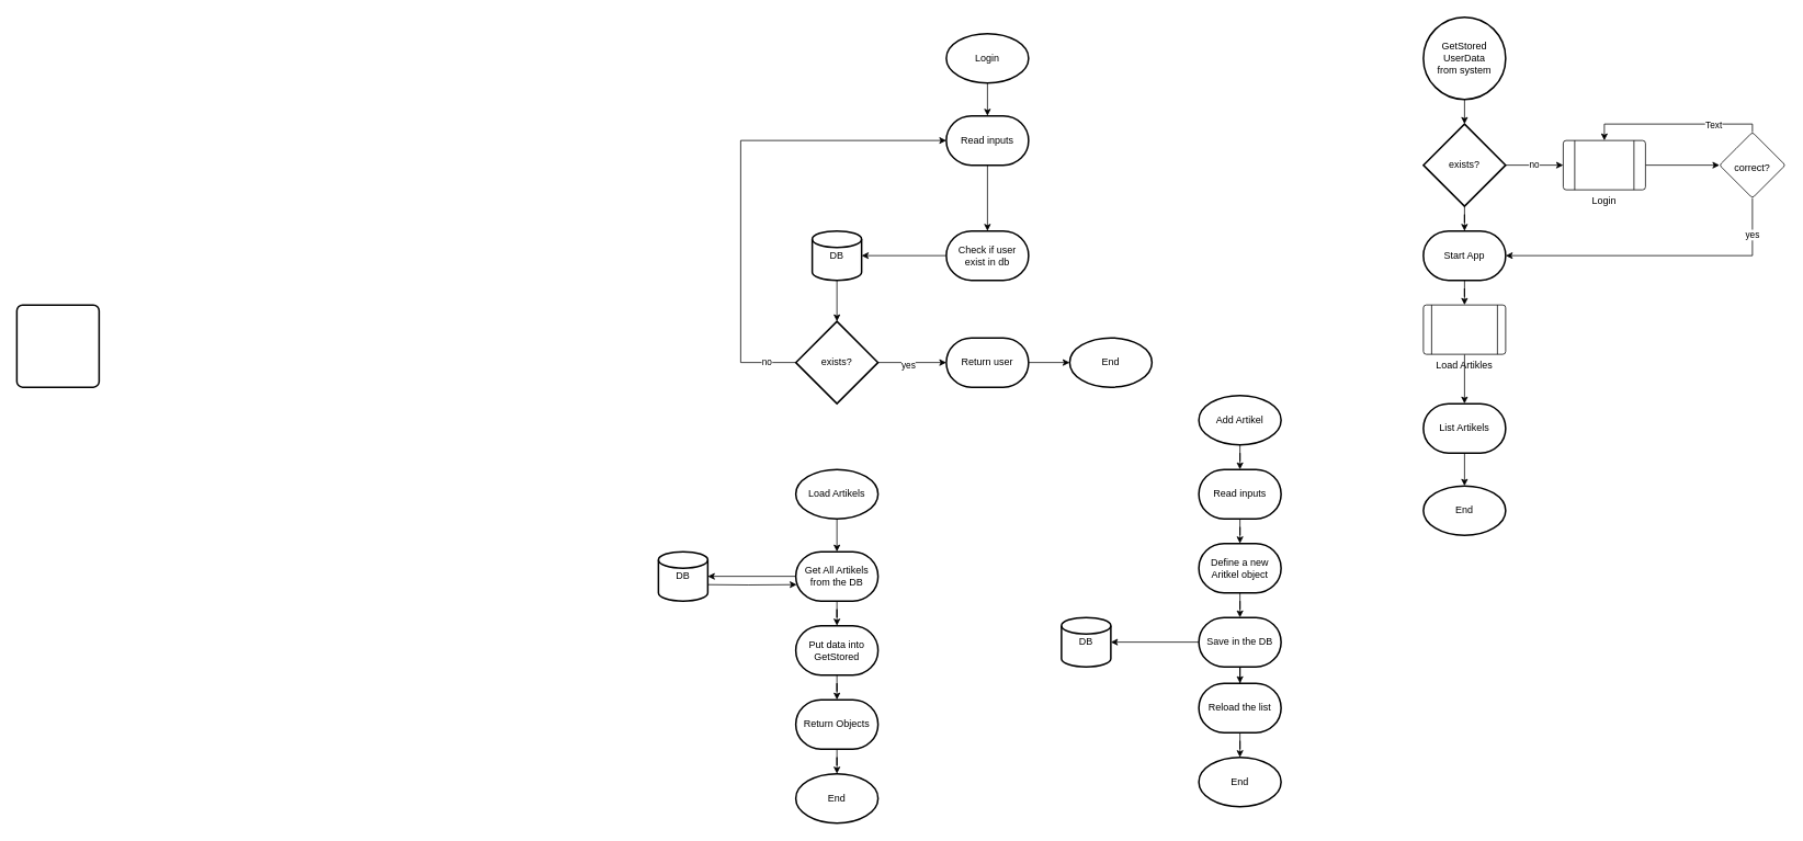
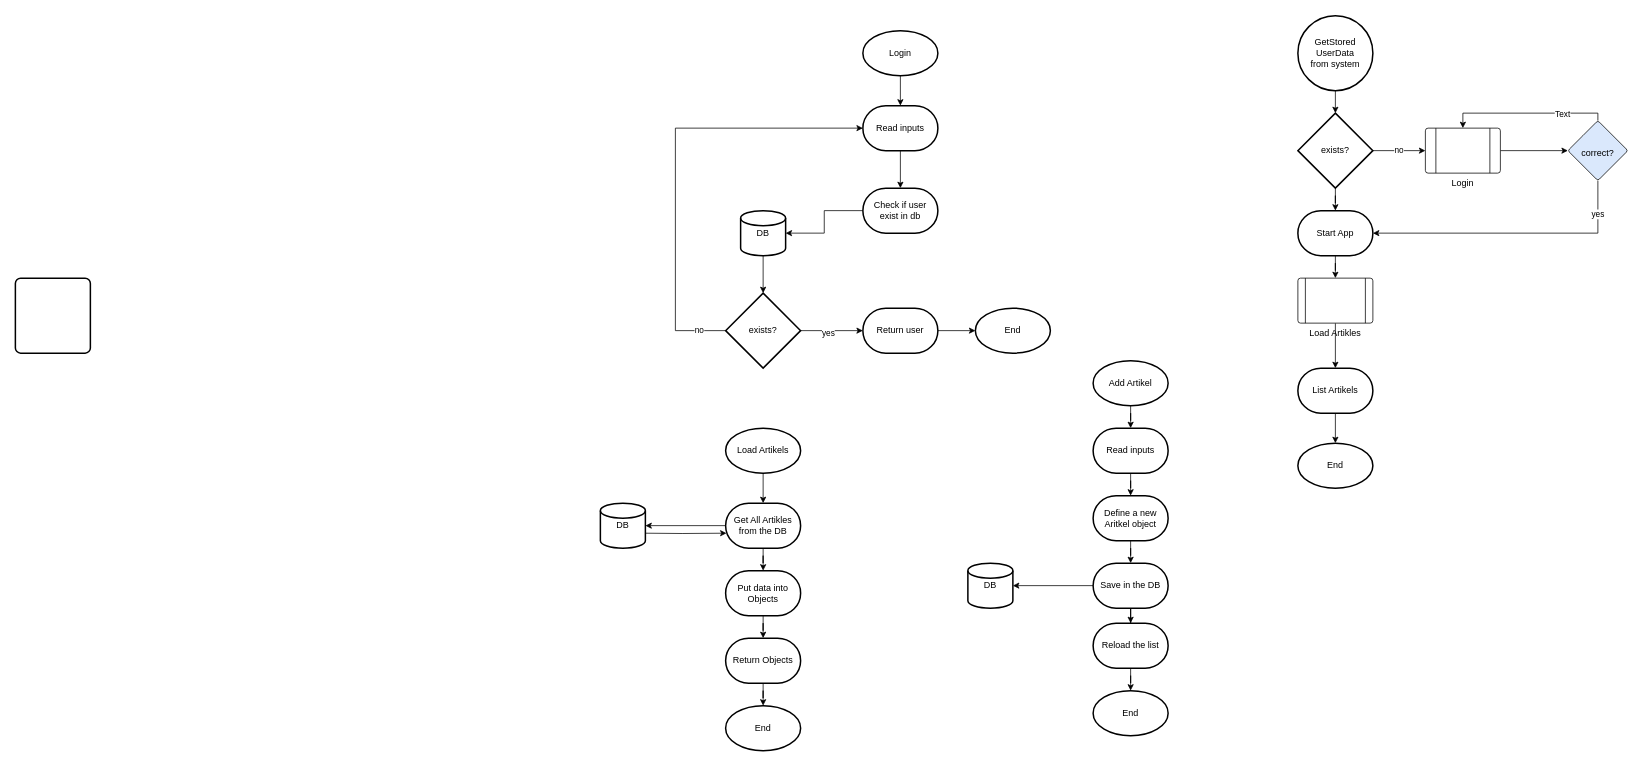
  <mxCell id="0" />
  <mxCell id="1" parent="0" />
  <mxCell id="2" value="GetStored&lt;div&gt;UserData&lt;/div&gt;&lt;div&gt;from system&lt;/div&gt;" style="ellipse;whiteSpace=wrap;html=1;absoluteArcSize=1;arcSize=14;strokeWidth=2;" vertex="1" parent="1"><mxGeometry x="1730" y="20" width="100" height="100" as="geometry" /></mxCell>
  <mxCell id="3" value="" style="edgeStyle=orthogonalEdgeStyle;rounded=0;orthogonalLoop=1;jettySize=auto;html=1;" edge="1" parent="1" source="4" target="9"><mxGeometry relative="1" as="geometry" /></mxCell>
  <mxCell id="4" value="exists?" style="strokeWidth=2;html=1;shape=mxgraph.flowchart.decision;whiteSpace=wrap;" vertex="1" parent="1"><mxGeometry x="1730" y="150" width="100" height="100" as="geometry" /></mxCell>
  <mxCell id="5" style="edgeStyle=orthogonalEdgeStyle;rounded=0;orthogonalLoop=1;jettySize=auto;html=1;exitX=0.5;exitY=1;exitDx=0;exitDy=0;entryX=0.5;entryY=0;entryDx=0;entryDy=0;entryPerimeter=0;" edge="1" parent="1" source="2" target="4"><mxGeometry relative="1" as="geometry" /></mxCell>
  <mxCell id="6" value="" style="rounded=1;whiteSpace=wrap;html=1;absoluteArcSize=1;arcSize=14;strokeWidth=2;" vertex="1" parent="1"><mxGeometry x="20" y="370" width="100" height="100" as="geometry" /></mxCell>
  <mxCell id="7" value="no" style="edgeStyle=orthogonalEdgeStyle;rounded=0;orthogonalLoop=1;jettySize=auto;html=1;exitX=1;exitY=0.5;exitDx=0;exitDy=0;exitPerimeter=0;entryX=0;entryY=0.5;entryDx=0;entryDy=0;entryPerimeter=0;" edge="1" parent="1" source="4"><mxGeometry relative="1" as="geometry"><mxPoint x="1900" y="200" as="targetPoint" /></mxGeometry></mxCell>
  <mxCell id="8" value="" style="edgeStyle=orthogonalEdgeStyle;rounded=0;orthogonalLoop=1;jettySize=auto;html=1;" edge="1" parent="1" source="9" target="18"><mxGeometry relative="1" as="geometry" /></mxCell>
  <mxCell id="9" value="Start App" style="strokeWidth=2;html=1;shape=mxgraph.flowchart.terminator;whiteSpace=wrap;" vertex="1" parent="1"><mxGeometry x="1730" y="280" width="100" height="60" as="geometry" /></mxCell>
  <mxCell id="10" value="" style="edgeStyle=orthogonalEdgeStyle;rounded=0;orthogonalLoop=1;jettySize=auto;html=1;" edge="1" parent="1" source="11" target="14"><mxGeometry relative="1" as="geometry" /></mxCell>
  <mxCell id="11" value="Login" style="verticalLabelPosition=bottom;verticalAlign=top;html=1;shape=process;whiteSpace=wrap;rounded=1;size=0.14;arcSize=6;" vertex="1" parent="1"><mxGeometry x="1900" y="170" width="100" height="60" as="geometry" /></mxCell>
  <mxCell id="12" style="edgeStyle=orthogonalEdgeStyle;rounded=0;orthogonalLoop=1;jettySize=auto;html=1;entryX=0.5;entryY=0;entryDx=0;entryDy=0;" edge="1" parent="1" source="14" target="11"><mxGeometry relative="1" as="geometry"><Array as="points"><mxPoint x="2130" y="150" /><mxPoint x="1950" y="150" /></Array></mxGeometry></mxCell>
  <mxCell id="13" value="Text" style="edgeLabel;html=1;align=center;verticalAlign=middle;resizable=0;points=[];" vertex="1" connectable="0" parent="12"><mxGeometry x="-0.449" relative="1" as="geometry"><mxPoint as="offset" /></mxGeometry></mxCell>
- <mxCell id="14" value="&lt;div&gt;&lt;br&gt;&lt;/div&gt;&lt;div&gt;&lt;br&gt;&lt;/div&gt;&lt;div&gt;correct?&lt;/div&gt;" style="rhombus;whiteSpace=wrap;html=1;verticalAlign=top;rounded=1;arcSize=6;" vertex="1" parent="1"><mxGeometry x="2090" y="160" width="80" height="80" as="geometry" /></mxCell>
+ <mxCell id="14" value="&lt;div&gt;&lt;br&gt;&lt;/div&gt;&lt;div&gt;&lt;br&gt;&lt;/div&gt;&lt;div&gt;correct?&lt;/div&gt;" style="rhombus;whiteSpace=wrap;html=1;verticalAlign=top;rounded=1;arcSize=6;fillColor=#dae8fc;" vertex="1" parent="1"><mxGeometry x="2090" y="160" width="80" height="80" as="geometry" /></mxCell>
  <mxCell id="15" style="edgeStyle=orthogonalEdgeStyle;rounded=0;orthogonalLoop=1;jettySize=auto;html=1;entryX=1;entryY=0.5;entryDx=0;entryDy=0;entryPerimeter=0;" edge="1" parent="1" source="14" target="9"><mxGeometry relative="1" as="geometry"><Array as="points"><mxPoint x="2130" y="310" /></Array></mxGeometry></mxCell>
  <mxCell id="16" value="yes" style="edgeLabel;html=1;align=center;verticalAlign=middle;resizable=0;points=[];" vertex="1" connectable="0" parent="15"><mxGeometry x="-0.76" y="-1" relative="1" as="geometry"><mxPoint as="offset" /></mxGeometry></mxCell>
  <mxCell id="17" value="" style="edgeStyle=orthogonalEdgeStyle;rounded=0;orthogonalLoop=1;jettySize=auto;html=1;" edge="1" parent="1" source="18" target="20"><mxGeometry relative="1" as="geometry" /></mxCell>
  <mxCell id="18" value="Load Artikles" style="verticalLabelPosition=bottom;verticalAlign=top;html=1;shape=process;whiteSpace=wrap;rounded=1;size=0.1;arcSize=6;" vertex="1" parent="1"><mxGeometry x="1730" y="370" width="100" height="60" as="geometry" /></mxCell>
  <mxCell id="19" value="" style="edgeStyle=orthogonalEdgeStyle;rounded=0;orthogonalLoop=1;jettySize=auto;html=1;" edge="1" parent="1" source="20" target="59"><mxGeometry relative="1" as="geometry" /></mxCell>
  <mxCell id="20" value="List Artikels" style="strokeWidth=2;html=1;shape=mxgraph.flowchart.terminator;whiteSpace=wrap;" vertex="1" parent="1"><mxGeometry x="1730" y="490" width="100" height="60" as="geometry" /></mxCell>
  <mxCell id="21" value="" style="edgeStyle=orthogonalEdgeStyle;rounded=0;orthogonalLoop=1;jettySize=auto;html=1;" edge="1" parent="1" source="22" target="24"><mxGeometry relative="1" as="geometry" /></mxCell>
  <mxCell id="22" value="Login" style="strokeWidth=2;html=1;shape=mxgraph.flowchart.start_1;whiteSpace=wrap;" vertex="1" parent="1"><mxGeometry x="1150" y="40" width="100" height="60" as="geometry" /></mxCell>
  <mxCell id="23" value="" style="edgeStyle=orthogonalEdgeStyle;rounded=0;orthogonalLoop=1;jettySize=auto;html=1;" edge="1" parent="1" source="24" target="26"><mxGeometry relative="1" as="geometry" /></mxCell>
  <mxCell id="24" value="Read inputs" style="strokeWidth=2;html=1;shape=mxgraph.flowchart.terminator;whiteSpace=wrap;" vertex="1" parent="1"><mxGeometry x="1150" y="140" width="100" height="60" as="geometry" /></mxCell>
  <mxCell id="25" value="" style="edgeStyle=orthogonalEdgeStyle;rounded=0;orthogonalLoop=1;jettySize=auto;html=1;" edge="1" parent="1" source="26" target="28"><mxGeometry relative="1" as="geometry" /></mxCell>
- <mxCell id="26" value="Check if user exist in db" style="strokeWidth=2;html=1;shape=mxgraph.flowchart.terminator;whiteSpace=wrap;" vertex="1" parent="1"><mxGeometry x="1150" y="280" width="100" height="60" as="geometry" /></mxCell>
+ <mxCell id="26" value="Check if user exist in db" style="strokeWidth=2;html=1;shape=mxgraph.flowchart.terminator;whiteSpace=wrap;" vertex="1" parent="1"><mxGeometry x="1150" y="250" width="100" height="60" as="geometry" /></mxCell>
  <mxCell id="27" value="" style="edgeStyle=orthogonalEdgeStyle;rounded=0;orthogonalLoop=1;jettySize=auto;html=1;" edge="1" parent="1" source="28" target="31"><mxGeometry relative="1" as="geometry" /></mxCell>
  <mxCell id="28" value="DB" style="strokeWidth=2;html=1;shape=mxgraph.flowchart.database;whiteSpace=wrap;" vertex="1" parent="1"><mxGeometry x="987" y="280" width="60" height="60" as="geometry" /></mxCell>
  <mxCell id="29" value="" style="edgeStyle=orthogonalEdgeStyle;rounded=0;orthogonalLoop=1;jettySize=auto;html=1;" edge="1" parent="1" source="31" target="33"><mxGeometry relative="1" as="geometry" /></mxCell>
  <mxCell id="30" value="yes" style="edgeLabel;html=1;align=center;verticalAlign=middle;resizable=0;points=[];" vertex="1" connectable="0" parent="29"><mxGeometry x="-0.136" y="-2" relative="1" as="geometry"><mxPoint as="offset" /></mxGeometry></mxCell>
  <mxCell id="31" value="exists?" style="strokeWidth=2;html=1;shape=mxgraph.flowchart.decision;whiteSpace=wrap;" vertex="1" parent="1"><mxGeometry x="967" y="390" width="100" height="100" as="geometry" /></mxCell>
  <mxCell id="32" value="" style="edgeStyle=orthogonalEdgeStyle;rounded=0;orthogonalLoop=1;jettySize=auto;html=1;" edge="1" parent="1" source="33" target="62"><mxGeometry relative="1" as="geometry" /></mxCell>
  <mxCell id="33" value="Return user" style="strokeWidth=2;html=1;shape=mxgraph.flowchart.terminator;whiteSpace=wrap;" vertex="1" parent="1"><mxGeometry x="1150" y="410" width="100" height="60" as="geometry" /></mxCell>
  <mxCell id="34" style="edgeStyle=orthogonalEdgeStyle;rounded=0;orthogonalLoop=1;jettySize=auto;html=1;entryX=0;entryY=0.5;entryDx=0;entryDy=0;entryPerimeter=0;" edge="1" parent="1" source="31" target="24"><mxGeometry relative="1" as="geometry"><Array as="points"><mxPoint x="900" y="440" /><mxPoint x="900" y="170" /></Array></mxGeometry></mxCell>
  <mxCell id="35" value="no" style="edgeLabel;html=1;align=center;verticalAlign=middle;resizable=0;points=[];" vertex="1" connectable="0" parent="34"><mxGeometry x="-0.877" y="-2" relative="1" as="geometry"><mxPoint as="offset" /></mxGeometry></mxCell>
  <mxCell id="36" value="" style="edgeStyle=orthogonalEdgeStyle;rounded=0;orthogonalLoop=1;jettySize=auto;html=1;" edge="1" parent="1" source="37" target="40"><mxGeometry relative="1" as="geometry" /></mxCell>
  <mxCell id="37" value="Load Artikels" style="strokeWidth=2;html=1;shape=mxgraph.flowchart.start_1;whiteSpace=wrap;" vertex="1" parent="1"><mxGeometry x="967" y="570" width="100" height="60" as="geometry" /></mxCell>
  <mxCell id="38" value="" style="edgeStyle=orthogonalEdgeStyle;rounded=0;orthogonalLoop=1;jettySize=auto;html=1;" edge="1" parent="1" source="40" target="42"><mxGeometry relative="1" as="geometry" /></mxCell>
  <mxCell id="39" value="" style="edgeStyle=orthogonalEdgeStyle;rounded=0;orthogonalLoop=1;jettySize=auto;html=1;" edge="1" parent="1" source="40" target="44"><mxGeometry relative="1" as="geometry" /></mxCell>
- <mxCell id="40" value="Get All Artikels from the DB" style="strokeWidth=2;html=1;shape=mxgraph.flowchart.terminator;whiteSpace=wrap;" vertex="1" parent="1"><mxGeometry x="967" y="670" width="100" height="60" as="geometry" /></mxCell>
+ <mxCell id="40" value="Get All Artikles from the DB" style="strokeWidth=2;html=1;shape=mxgraph.flowchart.terminator;whiteSpace=wrap;" vertex="1" parent="1"><mxGeometry x="967" y="670" width="100" height="60" as="geometry" /></mxCell>
  <mxCell id="41" value="" style="edgeStyle=orthogonalEdgeStyle;rounded=0;orthogonalLoop=1;jettySize=auto;html=1;entryX=0.012;entryY=0.668;entryDx=0;entryDy=0;entryPerimeter=0;" edge="1" parent="1" target="40"><mxGeometry relative="1" as="geometry"><mxPoint x="850" y="710" as="sourcePoint" /><mxPoint x="960" y="710" as="targetPoint" /><Array as="points" /></mxGeometry></mxCell>
  <mxCell id="42" value="DB" style="strokeWidth=2;html=1;shape=mxgraph.flowchart.database;whiteSpace=wrap;" vertex="1" parent="1"><mxGeometry x="800" y="670" width="60" height="60" as="geometry" /></mxCell>
  <mxCell id="43" value="" style="edgeStyle=orthogonalEdgeStyle;rounded=0;orthogonalLoop=1;jettySize=auto;html=1;" edge="1" parent="1" source="44" target="46"><mxGeometry relative="1" as="geometry" /></mxCell>
- <mxCell id="44" value="Put data into GetStored" style="strokeWidth=2;html=1;shape=mxgraph.flowchart.terminator;whiteSpace=wrap;" vertex="1" parent="1"><mxGeometry x="967" y="760" width="100" height="60" as="geometry" /></mxCell>
+ <mxCell id="44" value="Put data into Objects" style="strokeWidth=2;html=1;shape=mxgraph.flowchart.terminator;whiteSpace=wrap;" vertex="1" parent="1"><mxGeometry x="967" y="760" width="100" height="60" as="geometry" /></mxCell>
  <mxCell id="45" value="" style="edgeStyle=orthogonalEdgeStyle;rounded=0;orthogonalLoop=1;jettySize=auto;html=1;" edge="1" parent="1" source="46" target="61"><mxGeometry relative="1" as="geometry" /></mxCell>
  <mxCell id="46" value="Return Objects" style="strokeWidth=2;html=1;shape=mxgraph.flowchart.terminator;whiteSpace=wrap;" vertex="1" parent="1"><mxGeometry x="967" y="850" width="100" height="60" as="geometry" /></mxCell>
  <mxCell id="47" value="" style="edgeStyle=orthogonalEdgeStyle;rounded=0;orthogonalLoop=1;jettySize=auto;html=1;" edge="1" parent="1" source="48" target="50"><mxGeometry relative="1" as="geometry" /></mxCell>
  <mxCell id="48" value="Add Artikel" style="strokeWidth=2;html=1;shape=mxgraph.flowchart.start_1;whiteSpace=wrap;" vertex="1" parent="1"><mxGeometry x="1457" y="480" width="100" height="60" as="geometry" /></mxCell>
  <mxCell id="49" value="" style="edgeStyle=orthogonalEdgeStyle;rounded=0;orthogonalLoop=1;jettySize=auto;html=1;" edge="1" parent="1" source="50" target="52"><mxGeometry relative="1" as="geometry" /></mxCell>
  <mxCell id="50" value="Read inputs" style="strokeWidth=2;html=1;shape=mxgraph.flowchart.terminator;whiteSpace=wrap;" vertex="1" parent="1"><mxGeometry x="1457" y="570" width="100" height="60" as="geometry" /></mxCell>
  <mxCell id="51" value="" style="edgeStyle=orthogonalEdgeStyle;rounded=0;orthogonalLoop=1;jettySize=auto;html=1;" edge="1" parent="1" source="52" target="55"><mxGeometry relative="1" as="geometry" /></mxCell>
  <mxCell id="52" value="Define a new Aritkel object" style="strokeWidth=2;html=1;shape=mxgraph.flowchart.terminator;whiteSpace=wrap;" vertex="1" parent="1"><mxGeometry x="1457" y="660" width="100" height="60" as="geometry" /></mxCell>
  <mxCell id="53" value="" style="edgeStyle=orthogonalEdgeStyle;rounded=0;orthogonalLoop=1;jettySize=auto;html=1;" edge="1" parent="1" source="55" target="56"><mxGeometry relative="1" as="geometry" /></mxCell>
  <mxCell id="54" value="" style="edgeStyle=orthogonalEdgeStyle;rounded=0;orthogonalLoop=1;jettySize=auto;html=1;" edge="1" parent="1" source="55" target="58"><mxGeometry relative="1" as="geometry" /></mxCell>
  <mxCell id="55" value="Save in the DB" style="strokeWidth=2;html=1;shape=mxgraph.flowchart.terminator;whiteSpace=wrap;" vertex="1" parent="1"><mxGeometry x="1457" y="750" width="100" height="60" as="geometry" /></mxCell>
  <mxCell id="56" value="DB" style="strokeWidth=2;html=1;shape=mxgraph.flowchart.database;whiteSpace=wrap;" vertex="1" parent="1"><mxGeometry x="1290" y="750" width="60" height="60" as="geometry" /></mxCell>
  <mxCell id="57" value="" style="edgeStyle=orthogonalEdgeStyle;rounded=0;orthogonalLoop=1;jettySize=auto;html=1;" edge="1" parent="1" source="58" target="60"><mxGeometry relative="1" as="geometry" /></mxCell>
  <mxCell id="58" value="Reload the list" style="strokeWidth=2;html=1;shape=mxgraph.flowchart.terminator;whiteSpace=wrap;" vertex="1" parent="1"><mxGeometry x="1457" y="830" width="100" height="60" as="geometry" /></mxCell>
  <mxCell id="59" value="End" style="strokeWidth=2;html=1;shape=mxgraph.flowchart.start_1;whiteSpace=wrap;" vertex="1" parent="1"><mxGeometry x="1730" y="590" width="100" height="60" as="geometry" /></mxCell>
  <mxCell id="60" value="End" style="strokeWidth=2;html=1;shape=mxgraph.flowchart.start_1;whiteSpace=wrap;" vertex="1" parent="1"><mxGeometry x="1457" y="920" width="100" height="60" as="geometry" /></mxCell>
  <mxCell id="61" value="End" style="strokeWidth=2;html=1;shape=mxgraph.flowchart.start_1;whiteSpace=wrap;" vertex="1" parent="1"><mxGeometry x="967" y="940" width="100" height="60" as="geometry" /></mxCell>
  <mxCell id="62" value="End" style="strokeWidth=2;html=1;shape=mxgraph.flowchart.start_1;whiteSpace=wrap;" vertex="1" parent="1"><mxGeometry x="1300" y="410" width="100" height="60" as="geometry" /></mxCell>
